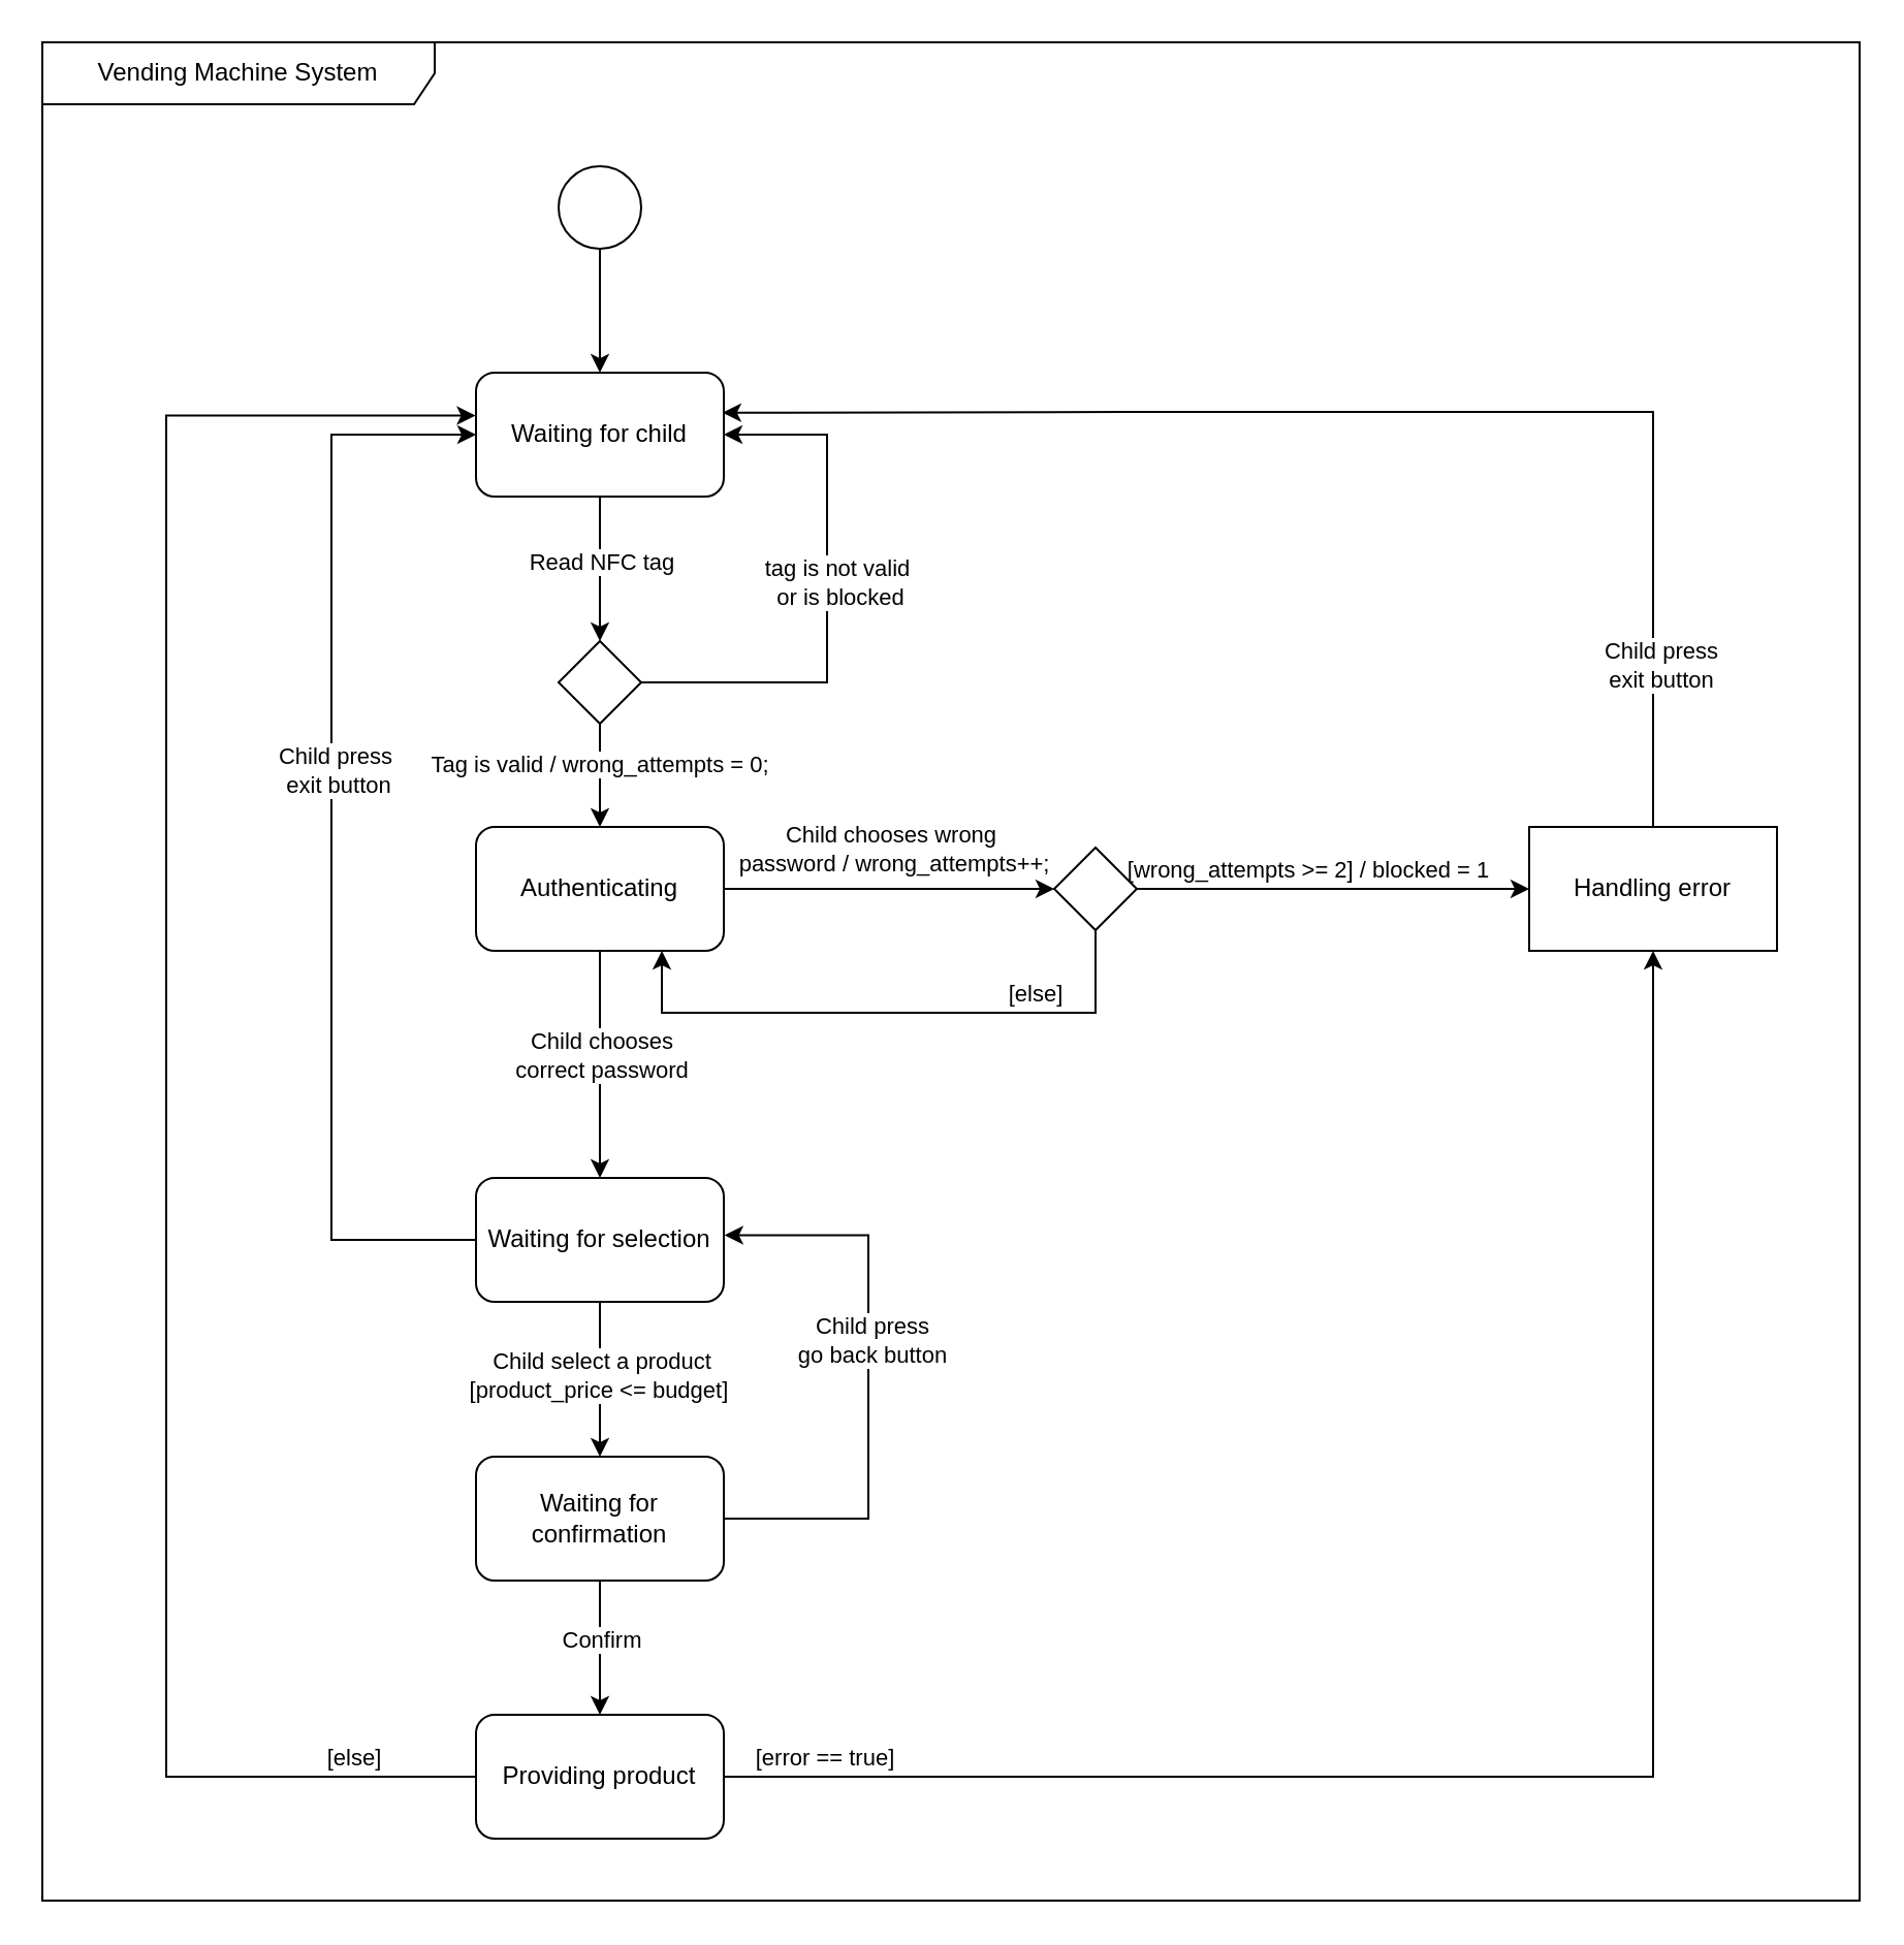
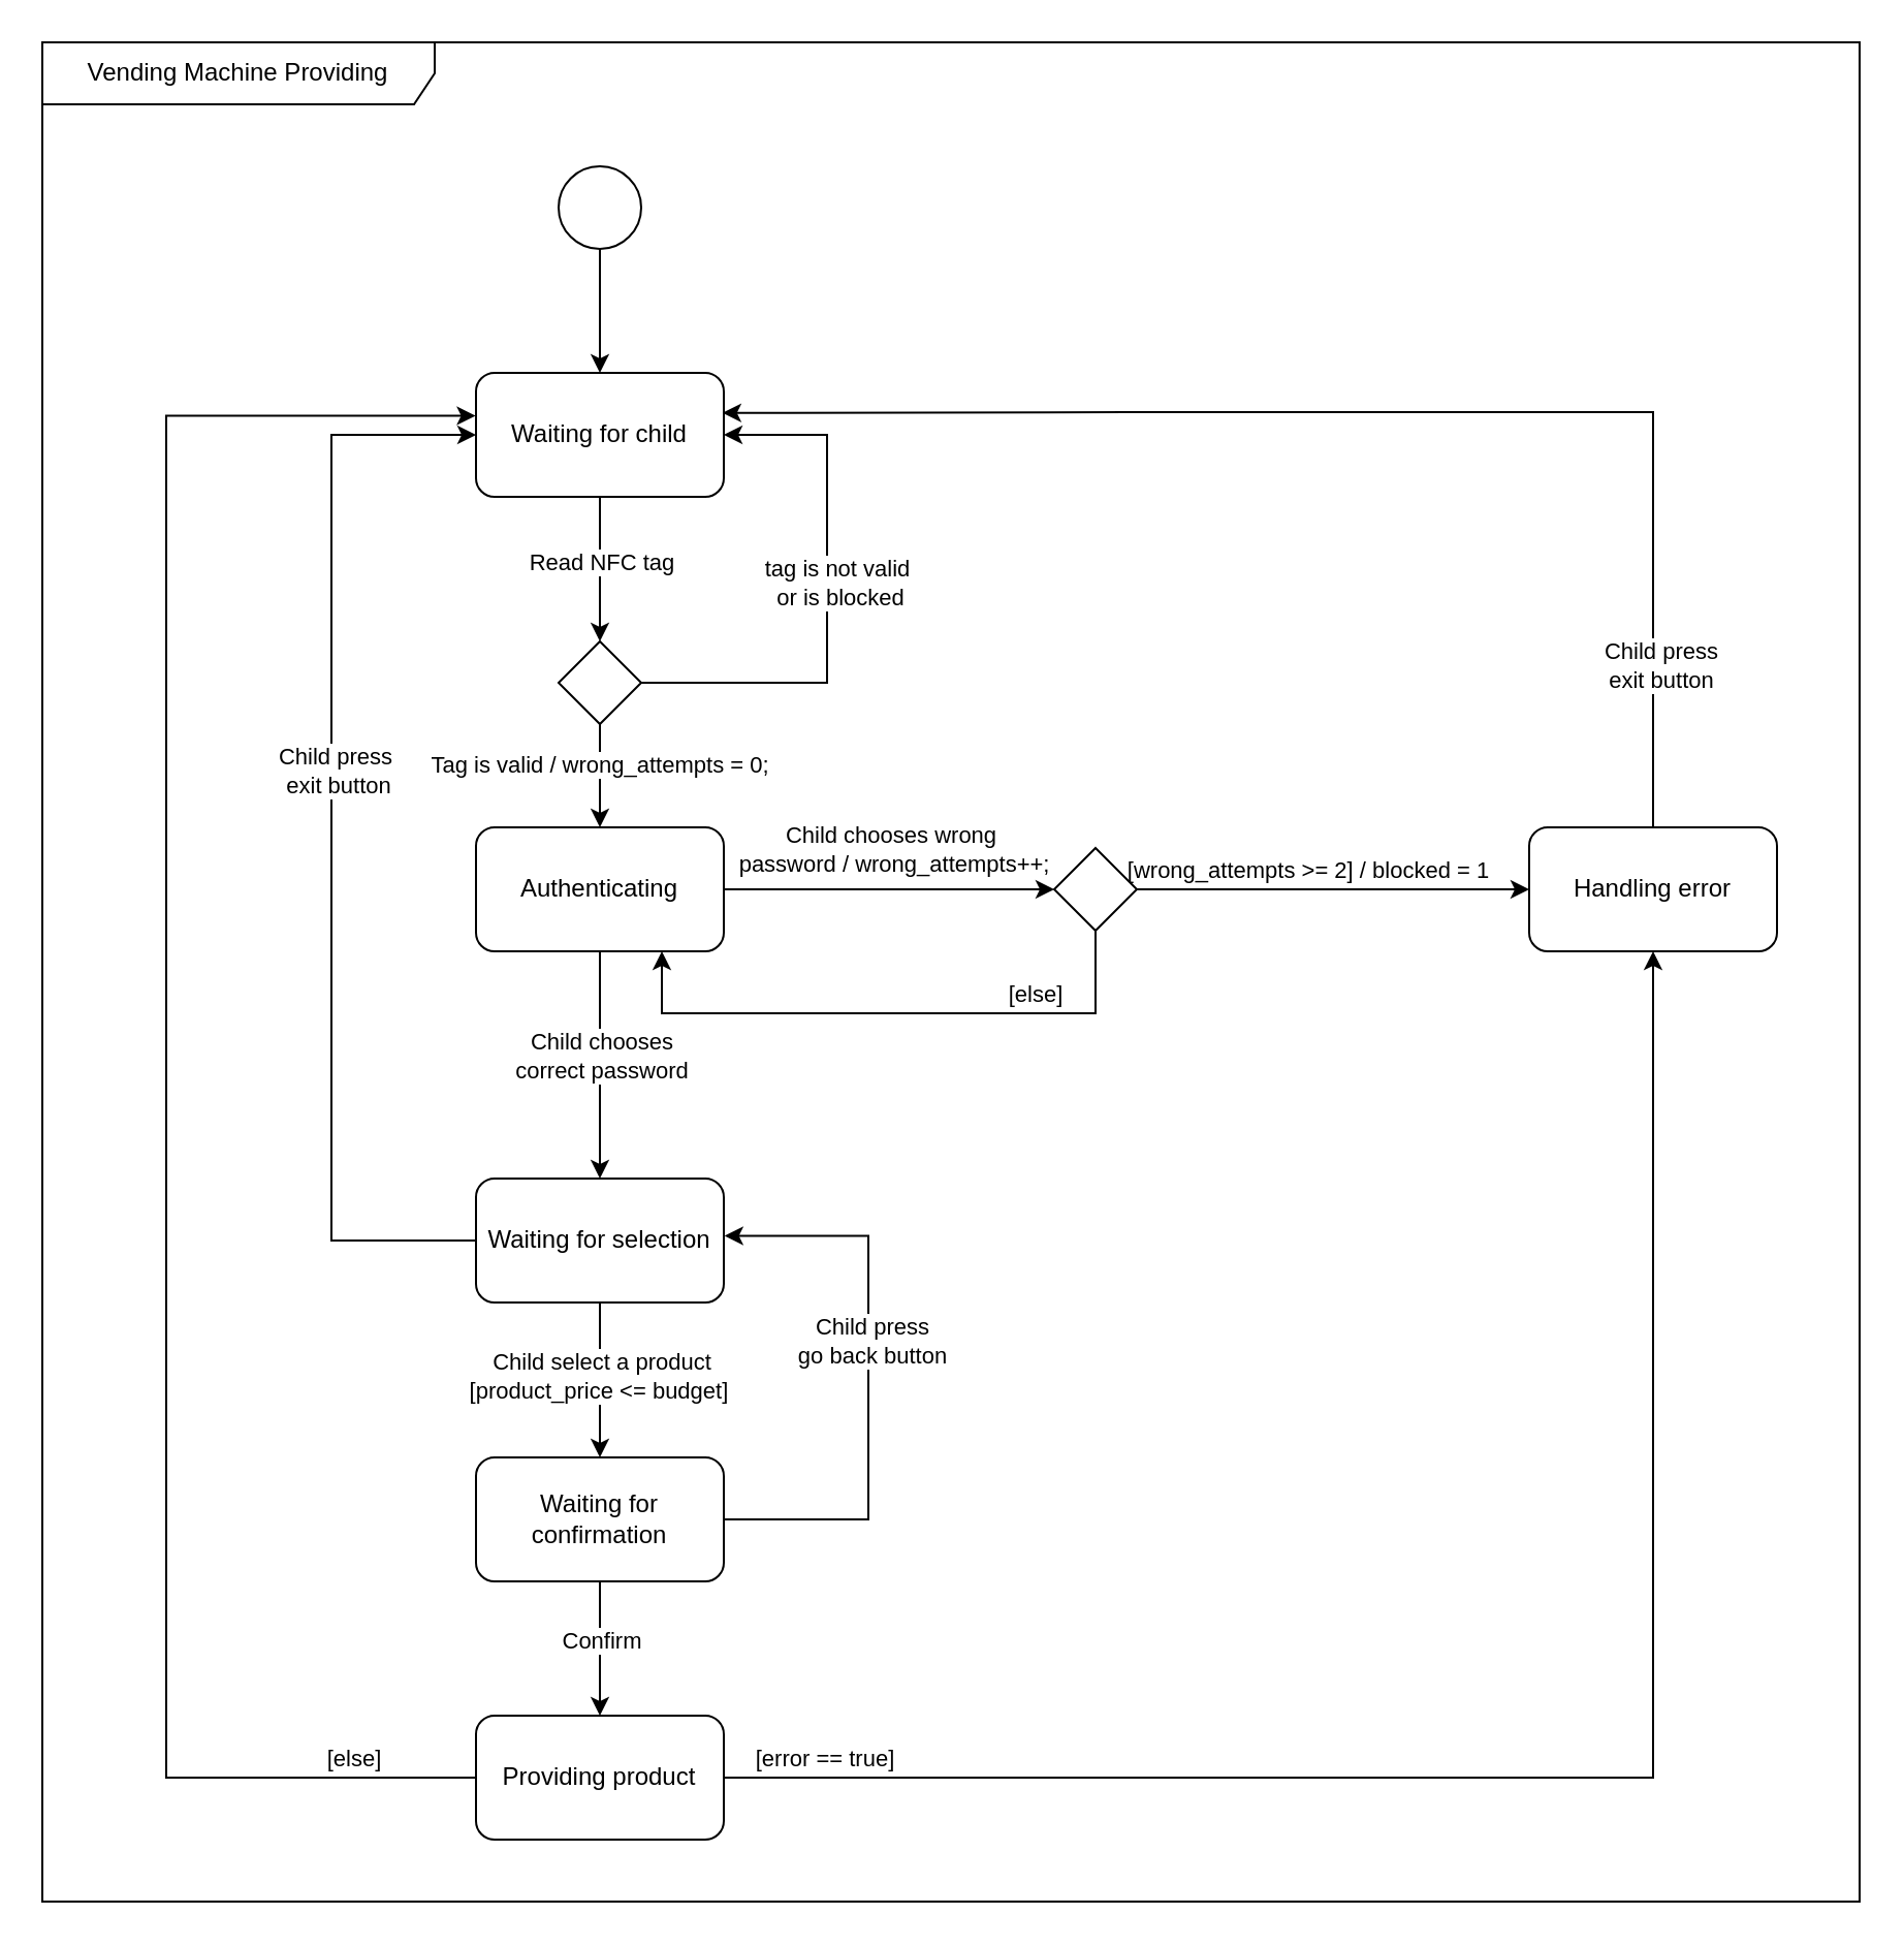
  <mxCell id="0" />
  <mxCell id="1" parent="0" />
  <mxCell id="2" value="" style="edgeStyle=orthogonalEdgeStyle;rounded=0;orthogonalLoop=1;jettySize=auto;html=1;" edge="1" parent="1" source="3" target="6"><mxGeometry relative="1" as="geometry" /></mxCell>
  <mxCell id="3" value="" style="ellipse;whiteSpace=wrap;html=1;aspect=fixed;" vertex="1" parent="1"><mxGeometry x="270" y="80" width="40" height="40" as="geometry" /></mxCell>
  <mxCell id="4" value="" style="edgeStyle=orthogonalEdgeStyle;rounded=0;orthogonalLoop=1;jettySize=auto;html=1;" edge="1" parent="1" source="6" target="29"><mxGeometry relative="1" as="geometry" /></mxCell>
  <mxCell id="5" value="Read NFC tag" style="edgeLabel;html=1;align=center;verticalAlign=middle;resizable=0;points=[];" connectable="0" vertex="1" parent="4"><mxGeometry x="-0.328" relative="1" as="geometry"><mxPoint y="7" as="offset" /></mxGeometry></mxCell>
  <mxCell id="6" value="Waiting for child" style="rounded=1;whiteSpace=wrap;html=1;" vertex="1" parent="1"><mxGeometry x="230" y="180" width="120" height="60" as="geometry" /></mxCell>
  <mxCell id="7" value="" style="edgeStyle=orthogonalEdgeStyle;rounded=0;orthogonalLoop=1;jettySize=auto;html=1;entryX=0;entryY=0.5;entryDx=0;entryDy=0;" edge="1" parent="1" source="11" target="34"><mxGeometry relative="1" as="geometry"><mxPoint x="290" y="600" as="targetPoint" /></mxGeometry></mxCell>
  <mxCell id="8" value="Child chooses wrong&lt;br&gt;&amp;nbsp;password / wrong_attempts++;" style="edgeLabel;html=1;align=center;verticalAlign=middle;resizable=0;points=[];" connectable="0" vertex="1" parent="7"><mxGeometry x="-0.083" y="3" relative="1" as="geometry"><mxPoint x="7" y="-17" as="offset" /></mxGeometry></mxCell>
  <mxCell id="9" value="" style="edgeStyle=orthogonalEdgeStyle;rounded=0;orthogonalLoop=1;jettySize=auto;html=1;" edge="1" parent="1" source="11" target="16"><mxGeometry relative="1" as="geometry" /></mxCell>
  <mxCell id="10" value="Child chooses &lt;br&gt;correct password" style="edgeLabel;html=1;align=center;verticalAlign=middle;resizable=0;points=[];" connectable="0" vertex="1" parent="9"><mxGeometry x="-0.25" y="-3" relative="1" as="geometry"><mxPoint x="3" y="9" as="offset" /></mxGeometry></mxCell>
  <mxCell id="11" value="Authenticating" style="rounded=1;whiteSpace=wrap;html=1;" vertex="1" parent="1"><mxGeometry x="230" y="400" width="120" height="60" as="geometry" /></mxCell>
  <mxCell id="12" value="" style="edgeStyle=orthogonalEdgeStyle;rounded=0;orthogonalLoop=1;jettySize=auto;html=1;" edge="1" parent="1" source="16" target="19"><mxGeometry relative="1" as="geometry" /></mxCell>
  <mxCell id="13" value="Child select a product&lt;br&gt;[product_price &amp;lt;= budget]&amp;nbsp;" style="edgeLabel;html=1;align=center;verticalAlign=middle;resizable=0;points=[];" connectable="0" vertex="1" parent="12"><mxGeometry x="-0.072" y="2" relative="1" as="geometry"><mxPoint x="-2" as="offset" /></mxGeometry></mxCell>
  <mxCell id="14" style="edgeStyle=orthogonalEdgeStyle;rounded=0;orthogonalLoop=1;jettySize=auto;html=1;entryX=0;entryY=0.5;entryDx=0;entryDy=0;" edge="1" parent="1" source="16" target="6"><mxGeometry relative="1" as="geometry"><Array as="points"><mxPoint x="160" y="600" /><mxPoint x="160" y="210" /></Array></mxGeometry></mxCell>
  <mxCell id="15" value="Child press&lt;br&gt;&amp;nbsp;exit button" style="edgeLabel;html=1;align=center;verticalAlign=middle;resizable=0;points=[];" connectable="0" vertex="1" parent="14"><mxGeometry x="0.124" y="-1" relative="1" as="geometry"><mxPoint as="offset" /></mxGeometry></mxCell>
  <mxCell id="16" value="Waiting for selection" style="rounded=1;whiteSpace=wrap;html=1;" vertex="1" parent="1"><mxGeometry x="230" y="570" width="120" height="60" as="geometry" /></mxCell>
  <mxCell id="17" value="" style="edgeStyle=orthogonalEdgeStyle;rounded=0;orthogonalLoop=1;jettySize=auto;html=1;" edge="1" parent="1" source="19" target="24"><mxGeometry relative="1" as="geometry" /></mxCell>
  <mxCell id="18" value="Confirm" style="edgeLabel;html=1;align=center;verticalAlign=middle;resizable=0;points=[];" connectable="0" vertex="1" parent="17"><mxGeometry x="-0.345" y="2" relative="1" as="geometry"><mxPoint x="-2" y="7" as="offset" /></mxGeometry></mxCell>
  <mxCell id="19" value="Waiting for confirmation" style="rounded=1;whiteSpace=wrap;html=1;" vertex="1" parent="1"><mxGeometry x="230" y="705" width="120" height="60" as="geometry" /></mxCell>
  <mxCell id="20" style="edgeStyle=orthogonalEdgeStyle;rounded=0;orthogonalLoop=1;jettySize=auto;html=1;" edge="1" parent="1" source="24" target="36"><mxGeometry relative="1" as="geometry" /></mxCell>
  <mxCell id="21" value="[error == true]" style="edgeLabel;html=1;align=center;verticalAlign=middle;resizable=0;points=[];" connectable="0" vertex="1" parent="20"><mxGeometry x="-0.888" y="-2" relative="1" as="geometry"><mxPoint y="-12" as="offset" /></mxGeometry></mxCell>
  <mxCell id="22" style="edgeStyle=orthogonalEdgeStyle;rounded=0;orthogonalLoop=1;jettySize=auto;html=1;entryX=-0.002;entryY=0.346;entryDx=0;entryDy=0;entryPerimeter=0;" edge="1" parent="1" source="24" target="6"><mxGeometry relative="1" as="geometry"><Array as="points"><mxPoint x="80" y="860" /><mxPoint x="80" y="200" /><mxPoint x="230" y="200" /></Array></mxGeometry></mxCell>
  <mxCell id="23" value="[else]" style="edgeLabel;html=1;align=center;verticalAlign=middle;resizable=0;points=[];" connectable="0" vertex="1" parent="22"><mxGeometry x="-0.874" y="-1" relative="1" as="geometry"><mxPoint y="-9" as="offset" /></mxGeometry></mxCell>
  <mxCell id="24" value="Providing product" style="rounded=1;whiteSpace=wrap;html=1;" vertex="1" parent="1"><mxGeometry x="230" y="830" width="120" height="60" as="geometry" /></mxCell>
  <mxCell id="25" style="edgeStyle=orthogonalEdgeStyle;rounded=0;orthogonalLoop=1;jettySize=auto;html=1;entryX=1;entryY=0.5;entryDx=0;entryDy=0;" edge="1" parent="1" source="29" target="6"><mxGeometry relative="1" as="geometry"><Array as="points"><mxPoint x="400" y="330" /><mxPoint x="400" y="210" /></Array></mxGeometry></mxCell>
  <mxCell id="26" value="tag is not valid&lt;br&gt;&amp;nbsp;or is blocked" style="edgeLabel;html=1;align=center;verticalAlign=middle;resizable=0;points=[];" connectable="0" vertex="1" parent="25"><mxGeometry x="0.069" y="-4" relative="1" as="geometry"><mxPoint as="offset" /></mxGeometry></mxCell>
  <mxCell id="27" value="" style="edgeStyle=orthogonalEdgeStyle;rounded=0;orthogonalLoop=1;jettySize=auto;html=1;" edge="1" parent="1" source="29" target="11"><mxGeometry relative="1" as="geometry" /></mxCell>
  <mxCell id="28" value="Tag is valid / wrong_attempts = 0;" style="edgeLabel;html=1;align=center;verticalAlign=middle;resizable=0;points=[];" connectable="0" vertex="1" parent="27"><mxGeometry x="-0.249" y="-1" relative="1" as="geometry"><mxPoint as="offset" /></mxGeometry></mxCell>
  <mxCell id="29" value="" style="rhombus;whiteSpace=wrap;html=1;" vertex="1" parent="1"><mxGeometry x="270" y="310" width="40" height="40" as="geometry" /></mxCell>
  <mxCell id="30" value="" style="edgeStyle=orthogonalEdgeStyle;rounded=0;orthogonalLoop=1;jettySize=auto;html=1;entryX=0;entryY=0.5;entryDx=0;entryDy=0;" edge="1" parent="1" source="34" target="36"><mxGeometry relative="1" as="geometry"><mxPoint x="710" y="430" as="targetPoint" /></mxGeometry></mxCell>
  <mxCell id="31" value="[wrong_attempts &amp;gt;= 2] / blocked = 1" style="edgeLabel;html=1;align=center;verticalAlign=middle;resizable=0;points=[];" connectable="0" vertex="1" parent="30"><mxGeometry x="-0.175" y="4" relative="1" as="geometry"><mxPoint x="4" y="-6" as="offset" /></mxGeometry></mxCell>
  <mxCell id="32" style="edgeStyle=orthogonalEdgeStyle;rounded=0;orthogonalLoop=1;jettySize=auto;html=1;entryX=0.75;entryY=1;entryDx=0;entryDy=0;" edge="1" parent="1" source="34" target="11"><mxGeometry relative="1" as="geometry"><mxPoint x="380" y="460" as="targetPoint" /><Array as="points"><mxPoint x="530" y="490" /><mxPoint x="320" y="490" /></Array></mxGeometry></mxCell>
  <mxCell id="33" value="[else]" style="edgeLabel;html=1;align=center;verticalAlign=middle;resizable=0;points=[];" connectable="0" vertex="1" parent="32"><mxGeometry x="-0.162" y="-1" relative="1" as="geometry"><mxPoint x="47" y="-9" as="offset" /></mxGeometry></mxCell>
  <mxCell id="34" value="" style="rhombus;whiteSpace=wrap;html=1;" vertex="1" parent="1"><mxGeometry x="510" y="410" width="40" height="40" as="geometry" /></mxCell>
- <mxCell id="35" value="Vending Machine System" style="shape=umlFrame;whiteSpace=wrap;html=1;pointerEvents=0;width=190;height=30;" vertex="1" parent="1"><mxGeometry x="20" y="20" width="880" height="900" as="geometry" /></mxCell>
- <mxCell id="36" value="Handling error" style="whiteSpace=wrap;html=1;rounded=0;" vertex="1" parent="1"><mxGeometry x="740" y="400" width="120" height="60" as="geometry" /></mxCell>
+ <mxCell id="35" value="Vending Machine Providing" style="shape=umlFrame;whiteSpace=wrap;html=1;pointerEvents=0;width=190;height=30;" vertex="1" parent="1"><mxGeometry x="20" y="20" width="880" height="900" as="geometry" /></mxCell>
+ <mxCell id="36" value="Handling error" style="rounded=1;whiteSpace=wrap;html=1;" vertex="1" parent="1"><mxGeometry x="740" y="400" width="120" height="60" as="geometry" /></mxCell>
  <mxCell id="37" style="edgeStyle=orthogonalEdgeStyle;rounded=0;orthogonalLoop=1;jettySize=auto;html=1;entryX=0.995;entryY=0.323;entryDx=0;entryDy=0;entryPerimeter=0;" edge="1" parent="1" source="36" target="6"><mxGeometry relative="1" as="geometry"><Array as="points"><mxPoint x="800" y="199" /><mxPoint x="545" y="199" /></Array></mxGeometry></mxCell>
  <mxCell id="38" value="Child press&lt;br&gt;exit button" style="edgeLabel;html=1;align=center;verticalAlign=middle;resizable=0;points=[];" connectable="0" vertex="1" parent="37"><mxGeometry x="-0.756" y="-3" relative="1" as="geometry"><mxPoint as="offset" /></mxGeometry></mxCell>
  <mxCell id="39" style="edgeStyle=orthogonalEdgeStyle;rounded=0;orthogonalLoop=1;jettySize=auto;html=1;entryX=1.003;entryY=0.462;entryDx=0;entryDy=0;entryPerimeter=0;" edge="1" parent="1" source="19" target="16"><mxGeometry relative="1" as="geometry"><Array as="points"><mxPoint x="420" y="735" /><mxPoint x="420" y="598" /></Array></mxGeometry></mxCell>
  <mxCell id="40" value="Child press&lt;br&gt;go back button" style="edgeLabel;html=1;align=center;verticalAlign=middle;resizable=0;points=[];" connectable="0" vertex="1" parent="39"><mxGeometry x="0.136" y="-1" relative="1" as="geometry"><mxPoint as="offset" /></mxGeometry></mxCell>
